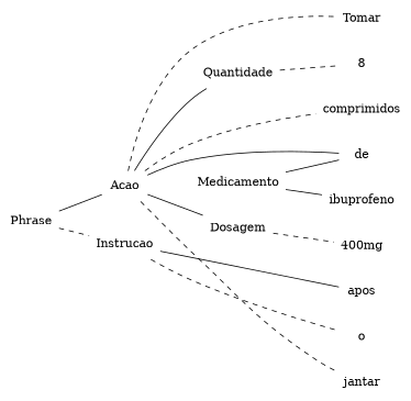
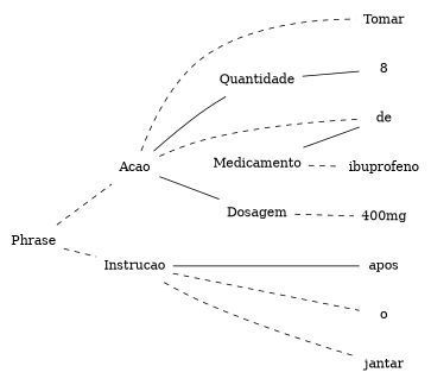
  graph {
    rankdir=LR
    node [shape=plaintext]
    edge [style=invis]
    n1 [label=Phrase]
    n2 [label=Acao]
    n3 [label=Instrucao]
    n4 [label=Quantidade]
    n5 [label=Medicamento]
    n6 [label=Dosagem]
    n7 [label=Tomar]
    n8 [label=8]
-   n9 [label=comprimidos]
    n10 [label=de]
    n11 [label=ibuprofeno]
    n12 [label="400mg"]
    n13 [label=apos]
    n14 [label=o]
    n15 [label=jantar]
    subgraph sub_1 {
      rank=same
      n1
    }
    subgraph sub_2 {
      rank=same
      n2
      n3
    }
    subgraph sub_3 {
      rank=same
      n4
      n5
      n6
    }
    subgraph sub_4 {
      rank=same
      n7
      n8
-     n9
      n10
      n11
      n12
      n13
      n14
      n15
    }
-   n1 -- n2 [style=solid]
+   n1 -- n2 [style=dashed]
    n1 -- n3 [style=dashed]
    n2 -- n3
    n2 -- n4 [style=solid]
    n2 -- n6 [style=solid]
    n2 -- n7 [style=dashed]
-   n2 -- n9 [style=dashed]
-   n2 -- n10 [style=solid]
+   n2 -- n10 [style=dashed]
    n3 -- n13 [style=solid]
    n3 -- n14 [style=dashed]
-   n2 -- n15 [style=dashed]
+   n3 -- n15 [style=dashed]
    n4 -- n5
-   n4 -- n8 [style=dashed]
+   n4 -- n8 [style=solid]
    n5 -- n6
-   n5 -- n11 [style=solid]
+   n5 -- n11 [style=dashed]
    n6 -- n12 [style=dashed]
    n7 -- n8
-   n8 -- n9
-   n9 -- n10
    n10 -- n5 [style=solid]
    n10 -- n11
    n11 -- n12
    n12 -- n13
    n13 -- n14
    n14 -- n15
  }
